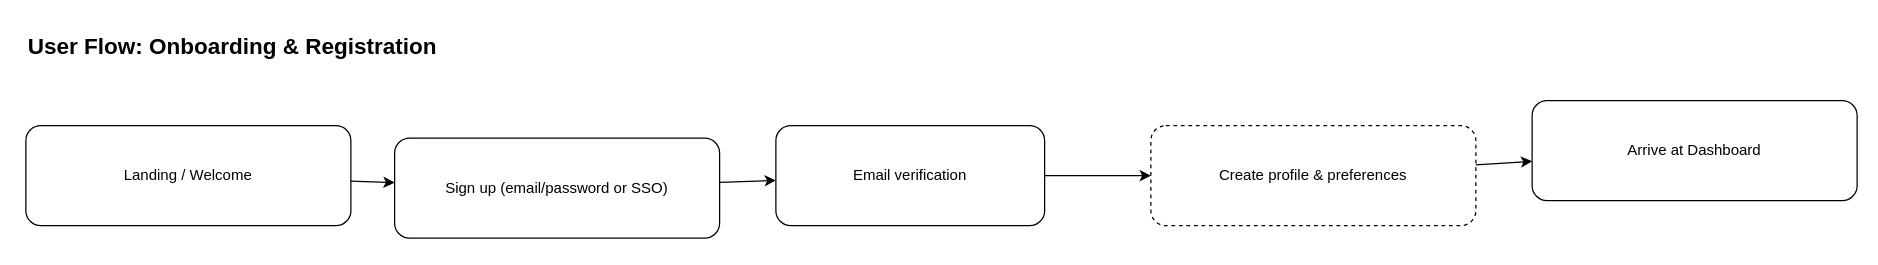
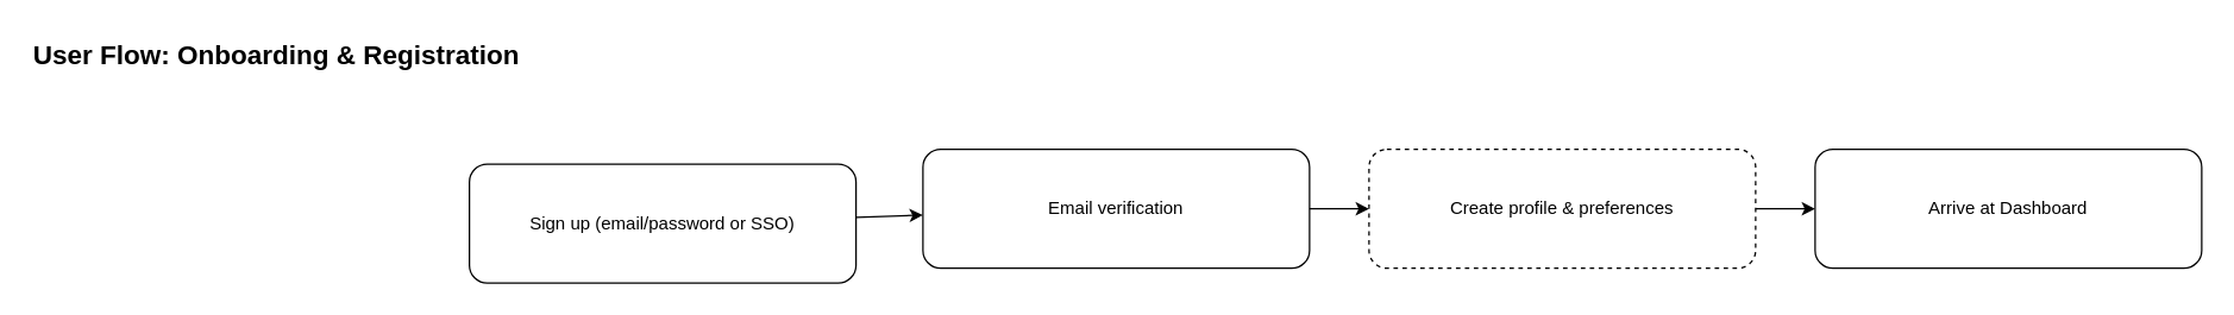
  <mxCell id="0" />
  <mxCell id="1" parent="0" />
  <mxCell id="2" value="User Flow: Onboarding &amp; Registration" style="text;whiteSpace=wrap;html=1;fontStyle=1;fontSize=18;" vertex="1" parent="1"><mxGeometry x="20" y="20" width="800" height="40" as="geometry" /></mxCell>
- <mxCell id="3" value="Landing / Welcome" style="rounded=1;whiteSpace=wrap;html=1;" vertex="1" parent="1"><mxGeometry x="20" y="100" width="260" height="80" as="geometry" /></mxCell>
  <mxCell id="4" value="Sign up (email/password or SSO)" style="rounded=1;whiteSpace=wrap;html=1;" vertex="1" parent="1"><mxGeometry x="315" y="110" width="260" height="80" as="geometry" /></mxCell>
- <mxCell id="5" value="" style="endArrow=classic;" edge="1" parent="1" source="3" target="4"><mxGeometry relative="1" as="geometry" /></mxCell>
- <mxCell id="6" value="Email verification" style="rounded=1;whiteSpace=wrap;html=1;" vertex="1" parent="1"><mxGeometry x="620" y="100" width="215" height="80" as="geometry" /></mxCell>
+ <mxCell id="6" value="Email verification" style="rounded=1;whiteSpace=wrap;html=1;" vertex="1" parent="1"><mxGeometry x="620" y="100" width="260" height="80" as="geometry" /></mxCell>
  <mxCell id="7" value="" style="endArrow=classic;" edge="1" parent="1" source="4" target="6"><mxGeometry relative="1" as="geometry" /></mxCell>
  <mxCell id="8" value="Create profile &amp; preferences" style="rounded=1;whiteSpace=wrap;html=1;dashed=1;" vertex="1" parent="1"><mxGeometry x="920" y="100" width="260" height="80" as="geometry" /></mxCell>
  <mxCell id="9" value="" style="endArrow=classic;" edge="1" parent="1" source="6" target="8"><mxGeometry relative="1" as="geometry" /></mxCell>
- <mxCell id="10" value="Arrive at Dashboard" style="rounded=1;whiteSpace=wrap;html=1;" vertex="1" parent="1"><mxGeometry x="1225" y="80" width="260" height="80" as="geometry" /></mxCell>
+ <mxCell id="10" value="Arrive at Dashboard" style="rounded=1;whiteSpace=wrap;html=1;" vertex="1" parent="1"><mxGeometry x="1220" y="100" width="260" height="80" as="geometry" /></mxCell>
  <mxCell id="11" value="" style="endArrow=classic;" edge="1" parent="1" source="8" target="10"><mxGeometry relative="1" as="geometry" /></mxCell>
